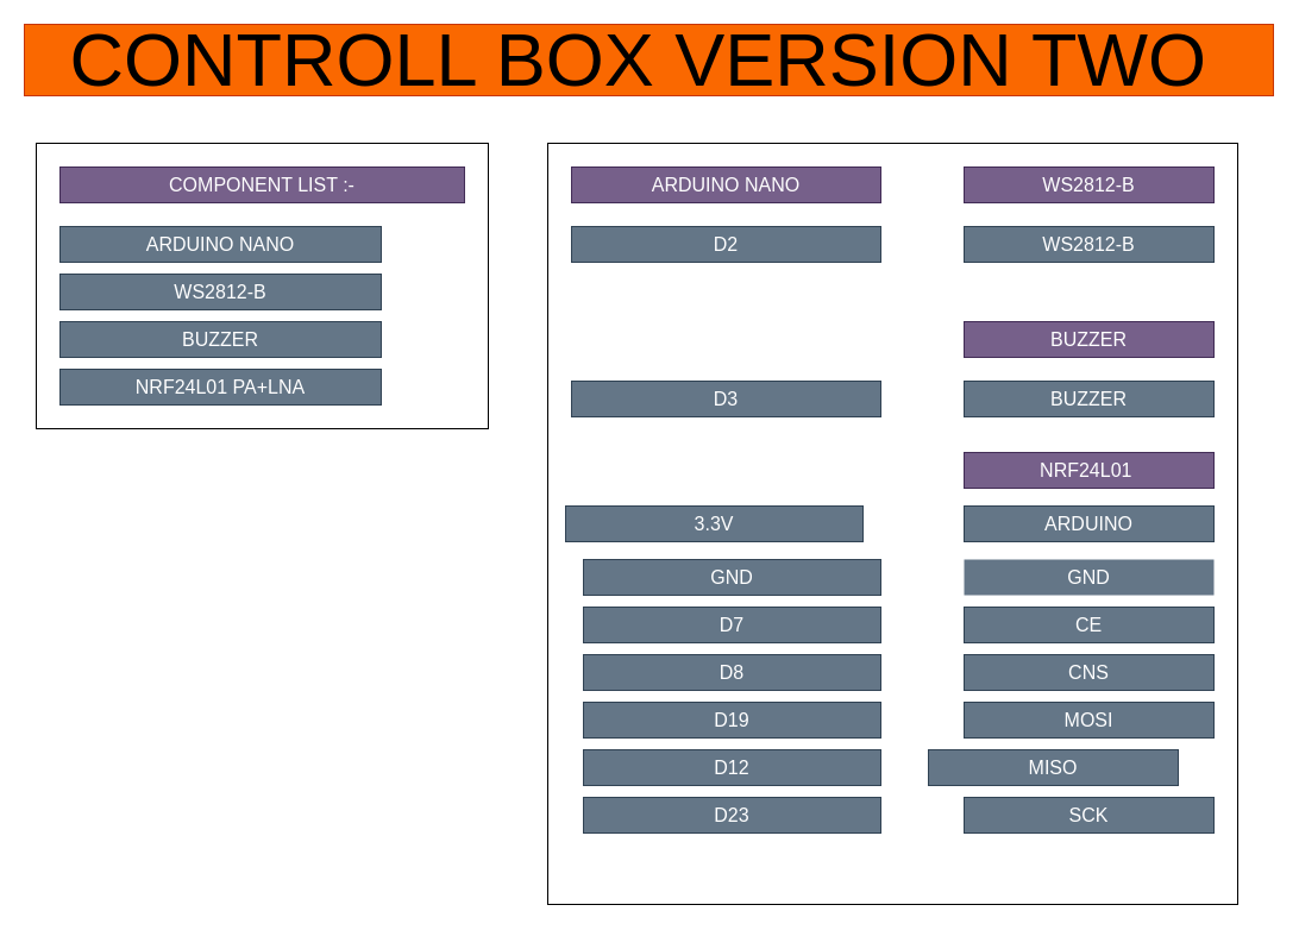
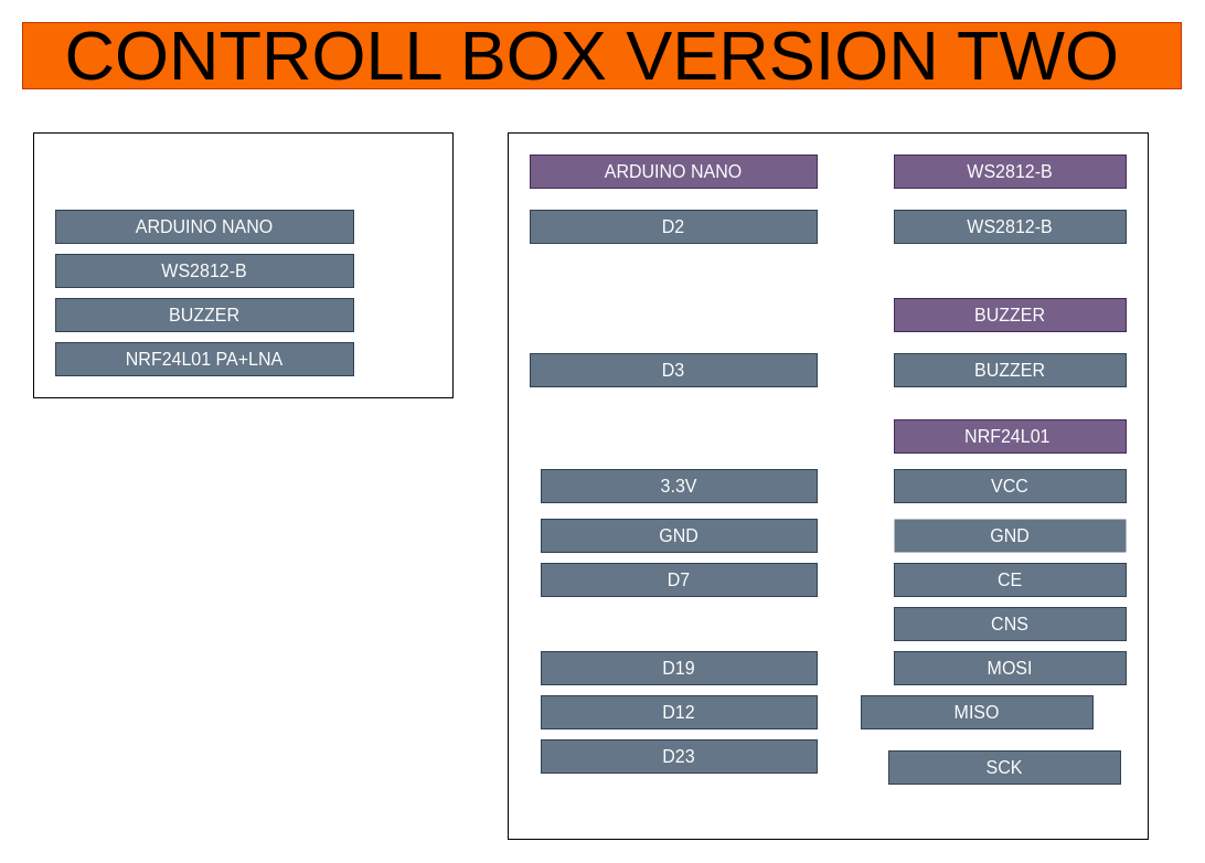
  <mxCell id="0" />
  <mxCell id="1" parent="0" />
  <mxCell id="2" value="" style="rounded=0;whiteSpace=wrap;html=1;fontSize=14;fillColor=#fa6800;fontColor=#000000;strokeColor=#C73500;" vertex="1" parent="1"><mxGeometry x="20" y="20" width="1050" height="60" as="geometry" /></mxCell>
  <mxCell id="3" value="CONTROLL BOX VERSION TWO&amp;nbsp;" style="text;html=1;strokeColor=none;fillColor=none;align=center;verticalAlign=middle;whiteSpace=wrap;rounded=0;fontSize=63;" vertex="1" parent="1"><mxGeometry x="40" y="35" width="1010" height="30" as="geometry" /></mxCell>
  <mxCell id="4" value="" style="rounded=0;whiteSpace=wrap;html=1;fontSize=63;" vertex="1" parent="1"><mxGeometry x="30" y="120" width="380" height="240" as="geometry" /></mxCell>
- <mxCell id="5" value="COMPONENT LIST :-" style="text;html=1;strokeColor=#432D57;fillColor=#76608a;align=center;verticalAlign=middle;whiteSpace=wrap;rounded=0;fontSize=16;fontColor=#ffffff;" vertex="1" parent="1"><mxGeometry x="50" y="140" width="340" height="30" as="geometry" /></mxCell>
  <mxCell id="6" value="ARDUINO NANO" style="text;html=1;strokeColor=#314354;fillColor=#647687;align=center;verticalAlign=middle;whiteSpace=wrap;rounded=0;fontSize=16;fontColor=#ffffff;" vertex="1" parent="1"><mxGeometry x="50" y="190" width="270" height="30" as="geometry" /></mxCell>
  <mxCell id="7" value="WS2812-B" style="text;html=1;strokeColor=#314354;fillColor=#647687;align=center;verticalAlign=middle;whiteSpace=wrap;rounded=0;fontSize=16;fontColor=#ffffff;" vertex="1" parent="1"><mxGeometry x="50" y="230" width="270" height="30" as="geometry" /></mxCell>
  <mxCell id="8" value="BUZZER" style="text;html=1;strokeColor=#314354;fillColor=#647687;align=center;verticalAlign=middle;whiteSpace=wrap;rounded=0;fontSize=16;fontColor=#ffffff;" vertex="1" parent="1"><mxGeometry x="50" y="270" width="270" height="30" as="geometry" /></mxCell>
  <mxCell id="9" value="NRF24L01 PA+LNA" style="text;html=1;strokeColor=#314354;fillColor=#647687;align=center;verticalAlign=middle;whiteSpace=wrap;rounded=0;fontSize=16;fontColor=#ffffff;" vertex="1" parent="1"><mxGeometry x="50" y="310" width="270" height="30" as="geometry" /></mxCell>
  <mxCell id="10" value="" style="rounded=0;whiteSpace=wrap;html=1;fontSize=16;" vertex="1" parent="1"><mxGeometry x="460" y="120" width="580" height="640" as="geometry" /></mxCell>
  <mxCell id="11" value="ARDUINO NANO" style="text;html=1;strokeColor=#432D57;fillColor=#76608a;align=center;verticalAlign=middle;whiteSpace=wrap;rounded=0;fontSize=16;fontColor=#ffffff;" vertex="1" parent="1"><mxGeometry x="480" y="140" width="260" height="30" as="geometry" /></mxCell>
  <mxCell id="12" value="WS2812-B" style="text;html=1;strokeColor=#432D57;fillColor=#76608a;align=center;verticalAlign=middle;whiteSpace=wrap;rounded=0;fontSize=16;fontColor=#ffffff;" vertex="1" parent="1"><mxGeometry x="810" y="140" width="210" height="30" as="geometry" /></mxCell>
  <mxCell id="13" value="WS2812-B" style="text;html=1;strokeColor=#314354;fillColor=#647687;align=center;verticalAlign=middle;whiteSpace=wrap;rounded=0;fontSize=16;fontColor=#ffffff;" vertex="1" parent="1"><mxGeometry x="810" y="190" width="210" height="30" as="geometry" /></mxCell>
  <mxCell id="14" value="D2" style="text;html=1;strokeColor=#314354;fillColor=#647687;align=center;verticalAlign=middle;whiteSpace=wrap;rounded=0;fontSize=16;fontColor=#ffffff;" vertex="1" parent="1"><mxGeometry x="480" y="190" width="260" height="30" as="geometry" /></mxCell>
  <mxCell id="15" value="BUZZER" style="text;html=1;strokeColor=#432D57;fillColor=#76608a;align=center;verticalAlign=middle;whiteSpace=wrap;rounded=0;fontSize=16;fontColor=#ffffff;" vertex="1" parent="1"><mxGeometry x="810" y="270" width="210" height="30" as="geometry" /></mxCell>
  <mxCell id="16" value="BUZZER" style="text;html=1;strokeColor=#314354;fillColor=#647687;align=center;verticalAlign=middle;whiteSpace=wrap;rounded=0;fontSize=16;fontColor=#ffffff;" vertex="1" parent="1"><mxGeometry x="810" y="320" width="210" height="30" as="geometry" /></mxCell>
  <mxCell id="17" value="D3" style="text;html=1;strokeColor=#314354;fillColor=#647687;align=center;verticalAlign=middle;whiteSpace=wrap;rounded=0;fontSize=16;fontColor=#ffffff;" vertex="1" parent="1"><mxGeometry x="480" y="320" width="260" height="30" as="geometry" /></mxCell>
  <mxCell id="18" value="NRF24L01&amp;nbsp;" style="text;html=1;strokeColor=#432D57;fillColor=#76608a;align=center;verticalAlign=middle;whiteSpace=wrap;rounded=0;fontSize=16;fontColor=#ffffff;" vertex="1" parent="1"><mxGeometry x="810" y="380" width="210" height="30" as="geometry" /></mxCell>
- <mxCell id="19" value="ARDUINO" style="text;html=1;strokeColor=#314354;fillColor=#647687;align=center;verticalAlign=middle;whiteSpace=wrap;rounded=0;fontSize=16;fontColor=#ffffff;" vertex="1" parent="1"><mxGeometry x="810" y="425" width="210" height="30" as="geometry" /></mxCell>
+ <mxCell id="19" value="VCC" style="text;html=1;strokeColor=#314354;fillColor=#647687;align=center;verticalAlign=middle;whiteSpace=wrap;rounded=0;fontSize=16;fontColor=#ffffff;" vertex="1" parent="1"><mxGeometry x="810" y="425" width="210" height="30" as="geometry" /></mxCell>
  <mxCell id="20" value="GND" style="text;html=1;strokeColor=none;fillColor=#647687;align=center;verticalAlign=middle;whiteSpace=wrap;rounded=0;fontSize=16;fontColor=#ffffff;" vertex="1" parent="1"><mxGeometry x="810" y="470" width="210" height="30" as="geometry" /></mxCell>
  <mxCell id="21" value="CE" style="text;html=1;strokeColor=#314354;fillColor=#647687;align=center;verticalAlign=middle;whiteSpace=wrap;rounded=0;fontSize=16;fontColor=#ffffff;" vertex="1" parent="1"><mxGeometry x="810" y="510" width="210" height="30" as="geometry" /></mxCell>
  <mxCell id="22" value="CNS" style="text;html=1;strokeColor=#314354;fillColor=#647687;align=center;verticalAlign=middle;whiteSpace=wrap;rounded=0;fontSize=16;fontColor=#ffffff;" vertex="1" parent="1"><mxGeometry x="810" y="550" width="210" height="30" as="geometry" /></mxCell>
  <mxCell id="23" value="MOSI" style="text;html=1;strokeColor=#314354;fillColor=#647687;align=center;verticalAlign=middle;whiteSpace=wrap;rounded=0;fontSize=16;fontColor=#ffffff;" vertex="1" parent="1"><mxGeometry x="810" y="590" width="210" height="30" as="geometry" /></mxCell>
  <mxCell id="24" value="MISO" style="text;html=1;strokeColor=#314354;fillColor=#647687;align=center;verticalAlign=middle;whiteSpace=wrap;rounded=0;fontSize=16;fontColor=#ffffff;" vertex="1" parent="1"><mxGeometry x="780" y="630" width="210" height="30" as="geometry" /></mxCell>
- <mxCell id="25" value="SCK" style="text;html=1;strokeColor=#314354;fillColor=#647687;align=center;verticalAlign=middle;whiteSpace=wrap;rounded=0;fontSize=16;fontColor=#ffffff;" vertex="1" parent="1"><mxGeometry x="810" y="670" width="210" height="30" as="geometry" /></mxCell>
- <mxCell id="26" value="3.3V" style="text;html=1;strokeColor=#314354;fillColor=#647687;align=center;verticalAlign=middle;whiteSpace=wrap;rounded=0;fontSize=16;fontColor=#ffffff;" vertex="1" parent="1"><mxGeometry x="475" y="425" width="250" height="30" as="geometry" /></mxCell>
+ <mxCell id="25" value="SCK" style="text;html=1;strokeColor=#314354;fillColor=#647687;align=center;verticalAlign=middle;whiteSpace=wrap;rounded=0;fontSize=16;fontColor=#ffffff;" vertex="1" parent="1"><mxGeometry x="805" y="680" width="210" height="30" as="geometry" /></mxCell>
+ <mxCell id="26" value="3.3V" style="text;html=1;strokeColor=#314354;fillColor=#647687;align=center;verticalAlign=middle;whiteSpace=wrap;rounded=0;fontSize=16;fontColor=#ffffff;" vertex="1" parent="1"><mxGeometry x="490" y="425" width="250" height="30" as="geometry" /></mxCell>
  <mxCell id="27" value="GND" style="text;html=1;strokeColor=#314354;fillColor=#647687;align=center;verticalAlign=middle;whiteSpace=wrap;rounded=0;fontSize=16;fontColor=#ffffff;" vertex="1" parent="1"><mxGeometry x="490" y="470" width="250" height="30" as="geometry" /></mxCell>
  <mxCell id="28" value="D7" style="text;html=1;strokeColor=#314354;fillColor=#647687;align=center;verticalAlign=middle;whiteSpace=wrap;rounded=0;fontSize=16;fontColor=#ffffff;" vertex="1" parent="1"><mxGeometry x="490" y="510" width="250" height="30" as="geometry" /></mxCell>
- <mxCell id="29" value="D8" style="text;html=1;strokeColor=#314354;fillColor=#647687;align=center;verticalAlign=middle;whiteSpace=wrap;rounded=0;fontSize=16;fontColor=#ffffff;" vertex="1" parent="1"><mxGeometry x="490" y="550" width="250" height="30" as="geometry" /></mxCell>
  <mxCell id="30" value="D19" style="text;html=1;strokeColor=#314354;fillColor=#647687;align=center;verticalAlign=middle;whiteSpace=wrap;rounded=0;fontSize=16;fontColor=#ffffff;" vertex="1" parent="1"><mxGeometry x="490" y="590" width="250" height="30" as="geometry" /></mxCell>
  <mxCell id="31" value="D12" style="text;html=1;strokeColor=#314354;fillColor=#647687;align=center;verticalAlign=middle;whiteSpace=wrap;rounded=0;fontSize=16;fontColor=#ffffff;" vertex="1" parent="1"><mxGeometry x="490" y="630" width="250" height="30" as="geometry" /></mxCell>
  <mxCell id="32" value="D23" style="text;html=1;strokeColor=#314354;fillColor=#647687;align=center;verticalAlign=middle;whiteSpace=wrap;rounded=0;fontSize=16;fontColor=#ffffff;" vertex="1" parent="1"><mxGeometry x="490" y="670" width="250" height="30" as="geometry" /></mxCell>
